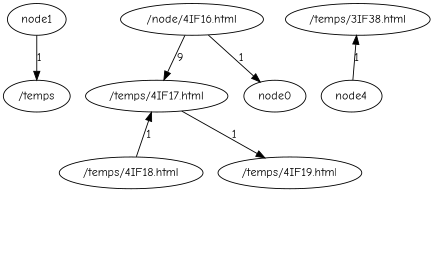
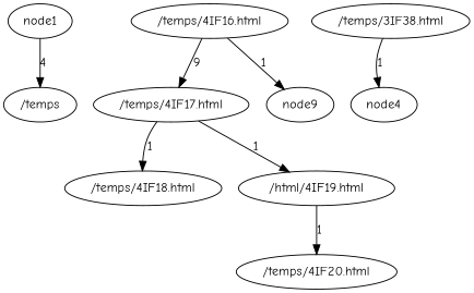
  digraph {
    fontname="Comic Neue"
    node [fontname="Comic Neue"]
    edge [fontname="Comic Neue"]
    n1 [label="/temps"]
-   n2 [label="/temps/4IF19.html"]
+   n2 [label="/html/4IF19.html"]
+   n3 [label="/temps/4IF20.html"]
    n4 [label="/temps/3IF38.html"]
    n5 [label="/temps/4IF18.html"]
-   n6 [label="/node/4IF16.html"]
+   n6 [label="/temps/4IF16.html"]
    n7 [label="/temps/4IF17.html"]
-   node9 [label=node0]
+   node9
    node1
    n10 [label=node4]
+   n2 -> n3 [label=1]
    n6 -> n7 [label=9]
    n6 -> node9 [label=1]
    n7 -> n2 [label=1]
-   n5 -> n7 [label=1]
-   node1 -> n1 [label=1]
-   n10 -> n4 [label=1]
+   n7 -> n5 [label=1]
+   node1 -> n1 [label=4]
+   n4 -> n10 [label=1]
  }
